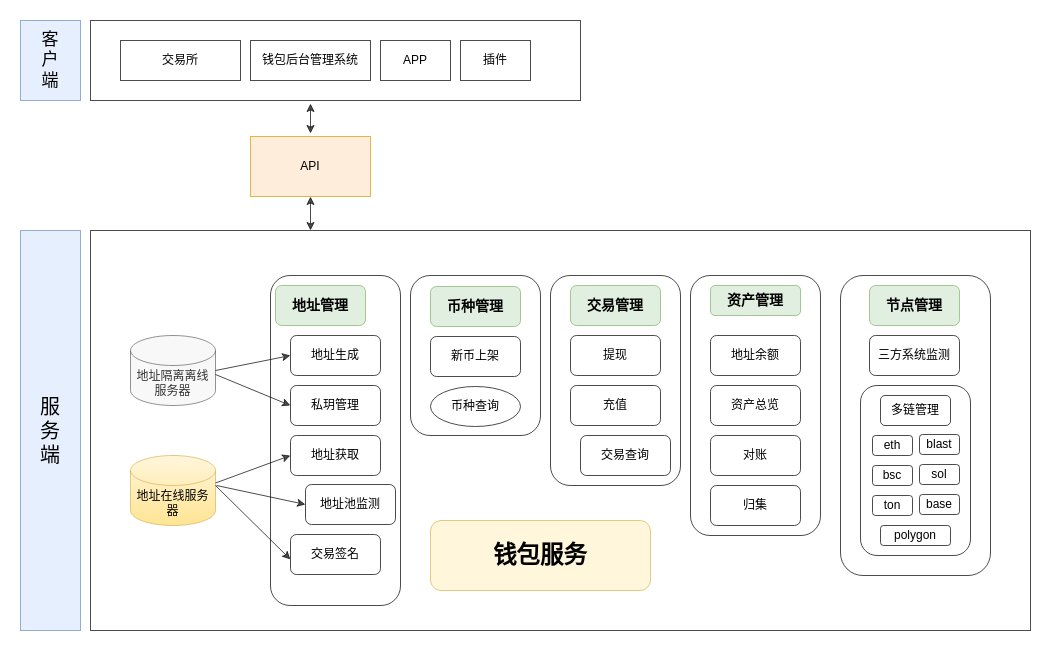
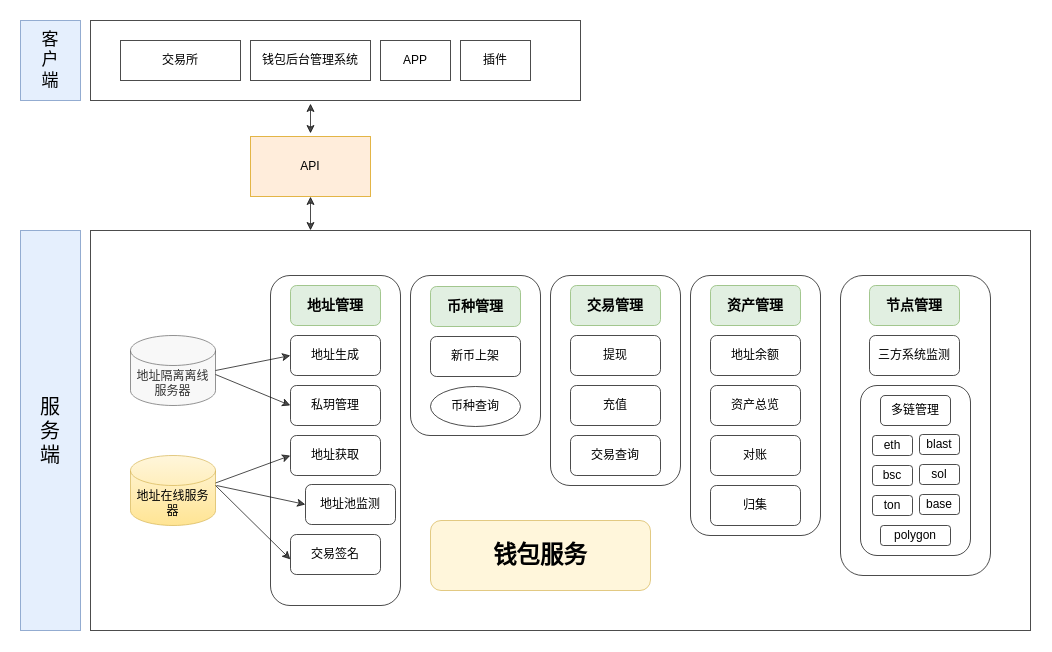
  <mxCell id="0" />
  <mxCell id="1" parent="0" />
  <mxCell id="2" value="" style="group;opacity=70;strokeWidth=1;fontSize=12;" vertex="1" connectable="0" parent="1"><mxGeometry x="20" y="20" width="1010" height="610" as="geometry" /></mxCell>
  <mxCell id="3" value="" style="rounded=0;whiteSpace=wrap;html=1;align=center;verticalAlign=middle;fontFamily=Helvetica;fontSize=12;opacity=70;strokeWidth=1;" vertex="1" parent="2"><mxGeometry x="70" width="490" height="80" as="geometry" /></mxCell>
  <mxCell id="4" value="交易所" style="rounded=0;whiteSpace=wrap;html=1;opacity=70;strokeWidth=1;" parent="2" vertex="1"><mxGeometry x="100" y="20" width="120" height="40" as="geometry" /></mxCell>
  <mxCell id="5" value="钱包后台管理系统" style="rounded=0;whiteSpace=wrap;html=1;opacity=70;strokeWidth=1;" vertex="1" parent="2"><mxGeometry x="230" y="20" width="120" height="40" as="geometry" /></mxCell>
  <mxCell id="6" value="" style="group;opacity=70;strokeWidth=1;" vertex="1" connectable="0" parent="2"><mxGeometry x="70" y="210" width="940" height="400" as="geometry" /></mxCell>
  <mxCell id="7" value="" style="rounded=0;whiteSpace=wrap;html=1;opacity=70;strokeWidth=1;" parent="6" vertex="1"><mxGeometry width="940" height="400" as="geometry" /></mxCell>
  <mxCell id="8" value="" style="group;opacity=70;strokeWidth=1;" vertex="1" connectable="0" parent="6"><mxGeometry x="320" y="45" width="130" height="160" as="geometry" /></mxCell>
  <mxCell id="9" value="&lt;h3&gt;&lt;br&gt;&lt;/h3&gt;" style="rounded=1;whiteSpace=wrap;html=1;align=left;verticalAlign=top;opacity=70;strokeWidth=1;" vertex="1" parent="8"><mxGeometry width="130" height="160" as="geometry" /></mxCell>
  <mxCell id="10" value="新币上架" style="rounded=1;whiteSpace=wrap;html=1;opacity=70;strokeWidth=1;" vertex="1" parent="8"><mxGeometry x="20" y="61" width="90" height="40" as="geometry" /></mxCell>
  <mxCell id="11" value="币种查询" style="ellipse;whiteSpace=wrap;html=1;opacity=70;strokeWidth=1;" vertex="1" parent="8"><mxGeometry x="20" y="111" width="90" height="40" as="geometry" /></mxCell>
  <mxCell id="12" value="&lt;h3 style=&quot;text-align: left;&quot;&gt;&lt;font style=&quot;font-size: 14px; line-height: 14px;&quot;&gt;币种管理&lt;/font&gt;&lt;/h3&gt;" style="rounded=1;whiteSpace=wrap;html=1;fillColor=#d5e8d4;strokeColor=#82b366;opacity=70;strokeWidth=1;" vertex="1" parent="8"><mxGeometry x="20" y="11" width="90" height="40" as="geometry" /></mxCell>
  <mxCell id="13" value="" style="group;opacity=70;strokeWidth=1;" vertex="1" connectable="0" parent="6"><mxGeometry x="750" y="45" width="150" height="300" as="geometry" /></mxCell>
  <mxCell id="14" value="&lt;h3&gt;&lt;br&gt;&lt;/h3&gt;" style="rounded=1;whiteSpace=wrap;html=1;align=left;verticalAlign=top;container=0;opacity=70;strokeWidth=1;" vertex="1" parent="13"><mxGeometry width="150" height="300" as="geometry" /></mxCell>
  <mxCell id="15" value="三方系统监测" style="rounded=1;whiteSpace=wrap;html=1;container=0;opacity=70;strokeWidth=1;" vertex="1" parent="13"><mxGeometry x="29" y="60" width="90" height="40" as="geometry" /></mxCell>
  <mxCell id="16" value="" style="rounded=1;whiteSpace=wrap;html=1;container=0;opacity=70;strokeWidth=1;" vertex="1" parent="13"><mxGeometry x="20" y="110" width="110" height="170" as="geometry" /></mxCell>
  <mxCell id="17" value="&lt;h3 style=&quot;text-align: left;&quot;&gt;&lt;font style=&quot;font-size: 14px; line-height: 14px;&quot;&gt;节点管理&lt;/font&gt;&lt;/h3&gt;" style="rounded=1;whiteSpace=wrap;html=1;fillColor=#d5e8d4;strokeColor=#82b366;container=0;opacity=70;strokeWidth=1;" vertex="1" parent="13"><mxGeometry x="29" y="10" width="90" height="40" as="geometry" /></mxCell>
  <mxCell id="18" value="&lt;span style=&quot;color: rgb(0, 0, 0); font-family: Helvetica; font-size: 12px; font-style: normal; font-variant-ligatures: normal; font-variant-caps: normal; font-weight: 400; letter-spacing: normal; orphans: 2; text-align: center; text-indent: 0px; text-transform: none; widows: 2; word-spacing: 0px; -webkit-text-stroke-width: 0px; white-space: normal; text-decoration-thickness: initial; text-decoration-style: initial; text-decoration-color: initial; float: none; background-color: rgb(255, 255, 255); display: inline !important;&quot;&gt;多链管理&lt;/span&gt;" style="rounded=1;whiteSpace=wrap;html=1;container=0;opacity=70;strokeWidth=1;" vertex="1" parent="13"><mxGeometry x="40" y="120" width="70" height="30" as="geometry" /></mxCell>
  <mxCell id="19" value="eth" style="rounded=1;whiteSpace=wrap;html=1;container=0;opacity=70;strokeWidth=1;" vertex="1" parent="13"><mxGeometry x="32" y="160" width="40" height="20" as="geometry" /></mxCell>
  <mxCell id="20" value="bsc" style="rounded=1;whiteSpace=wrap;html=1;container=0;opacity=70;strokeWidth=1;" vertex="1" parent="13"><mxGeometry x="32" y="190" width="40" height="20" as="geometry" /></mxCell>
  <mxCell id="21" value="polygon" style="rounded=1;whiteSpace=wrap;html=1;container=0;opacity=70;strokeWidth=1;" vertex="1" parent="13"><mxGeometry x="40" y="250" width="70" height="20" as="geometry" /></mxCell>
  <mxCell id="22" value="ton" style="rounded=1;whiteSpace=wrap;html=1;container=0;opacity=70;strokeWidth=1;" vertex="1" parent="13"><mxGeometry x="32" y="220" width="40" height="20" as="geometry" /></mxCell>
  <mxCell id="23" value="blast" style="rounded=1;whiteSpace=wrap;html=1;container=0;opacity=70;strokeWidth=1;" vertex="1" parent="13"><mxGeometry x="79" y="159" width="40" height="20" as="geometry" /></mxCell>
  <mxCell id="24" value="sol" style="rounded=1;whiteSpace=wrap;html=1;container=0;opacity=70;strokeWidth=1;" vertex="1" parent="13"><mxGeometry x="79" y="189" width="40" height="20" as="geometry" /></mxCell>
  <mxCell id="25" value="base" style="rounded=1;whiteSpace=wrap;html=1;container=0;opacity=70;strokeWidth=1;" vertex="1" parent="13"><mxGeometry x="79" y="219" width="40" height="20" as="geometry" /></mxCell>
  <mxCell id="26" value="" style="group;opacity=70;strokeWidth=1;" vertex="1" connectable="0" parent="6"><mxGeometry x="600" y="45" width="130" height="260" as="geometry" /></mxCell>
  <mxCell id="27" value="&lt;h3&gt;&lt;br&gt;&lt;/h3&gt;" style="rounded=1;whiteSpace=wrap;html=1;align=left;verticalAlign=top;opacity=70;strokeWidth=1;" parent="26" vertex="1"><mxGeometry width="130" height="260" as="geometry" /></mxCell>
  <mxCell id="28" value="地址余额" style="rounded=1;whiteSpace=wrap;html=1;opacity=70;strokeWidth=1;" parent="26" vertex="1"><mxGeometry x="20" y="60" width="90" height="40" as="geometry" /></mxCell>
  <mxCell id="29" value="资产总览" style="rounded=1;whiteSpace=wrap;html=1;opacity=70;strokeWidth=1;" parent="26" vertex="1"><mxGeometry x="20" y="110" width="90" height="40" as="geometry" /></mxCell>
- <mxCell id="30" value="&lt;h3 style=&quot;text-align: left;&quot;&gt;&lt;font style=&quot;font-size: 14px; line-height: 14px;&quot;&gt;资产管理&lt;/font&gt;&lt;/h3&gt;" style="rounded=1;whiteSpace=wrap;html=1;fillColor=#d5e8d4;strokeColor=#82b366;opacity=70;strokeWidth=1;" parent="26" vertex="1"><mxGeometry x="20" y="10" width="90" height="30" as="geometry" /></mxCell>
+ <mxCell id="30" value="&lt;h3 style=&quot;text-align: left;&quot;&gt;&lt;font style=&quot;font-size: 14px; line-height: 14px;&quot;&gt;资产管理&lt;/font&gt;&lt;/h3&gt;" style="rounded=1;whiteSpace=wrap;html=1;fillColor=#d5e8d4;strokeColor=#82b366;opacity=70;strokeWidth=1;" parent="26" vertex="1"><mxGeometry x="20" y="10" width="90" height="40" as="geometry" /></mxCell>
  <mxCell id="31" value="对账" style="rounded=1;whiteSpace=wrap;html=1;opacity=70;strokeWidth=1;" parent="26" vertex="1"><mxGeometry x="20" y="160" width="90" height="40" as="geometry" /></mxCell>
  <mxCell id="32" value="归集" style="rounded=1;whiteSpace=wrap;html=1;opacity=70;strokeWidth=1;" parent="26" vertex="1"><mxGeometry x="20" y="210" width="90" height="40" as="geometry" /></mxCell>
  <mxCell id="33" value="" style="group;opacity=70;strokeWidth=1;" vertex="1" connectable="0" parent="6"><mxGeometry x="460" y="45" width="130" height="210" as="geometry" /></mxCell>
  <mxCell id="34" value="&lt;h3&gt;&lt;br&gt;&lt;/h3&gt;" style="rounded=1;whiteSpace=wrap;html=1;align=left;verticalAlign=top;opacity=70;strokeWidth=1;" parent="33" vertex="1"><mxGeometry width="130" height="210" as="geometry" /></mxCell>
  <mxCell id="35" value="提现" style="rounded=1;whiteSpace=wrap;html=1;opacity=70;strokeWidth=1;" parent="33" vertex="1"><mxGeometry x="20" y="60" width="90" height="40" as="geometry" /></mxCell>
  <mxCell id="36" value="充值" style="rounded=1;whiteSpace=wrap;html=1;opacity=70;strokeWidth=1;" parent="33" vertex="1"><mxGeometry x="20" y="110" width="90" height="40" as="geometry" /></mxCell>
  <mxCell id="37" value="&lt;h3 style=&quot;text-align: left;&quot;&gt;&lt;font style=&quot;font-size: 14px; line-height: 14px;&quot;&gt;交易管理&lt;/font&gt;&lt;/h3&gt;" style="rounded=1;whiteSpace=wrap;html=1;fillColor=#d5e8d4;strokeColor=#82b366;opacity=70;strokeWidth=1;" parent="33" vertex="1"><mxGeometry x="20" y="10" width="90" height="40" as="geometry" /></mxCell>
- <mxCell id="38" value="交易查询" style="rounded=1;whiteSpace=wrap;html=1;opacity=70;strokeWidth=1;" parent="33" vertex="1"><mxGeometry x="30" y="160" width="90" height="40" as="geometry" /></mxCell>
+ <mxCell id="38" value="交易查询" style="rounded=1;whiteSpace=wrap;html=1;opacity=70;strokeWidth=1;" parent="33" vertex="1"><mxGeometry x="20" y="160" width="90" height="40" as="geometry" /></mxCell>
  <mxCell id="39" value="" style="group;opacity=70;strokeWidth=1;" vertex="1" connectable="0" parent="6"><mxGeometry x="40" y="45" width="270" height="330" as="geometry" /></mxCell>
  <mxCell id="40" value="&lt;h3&gt;&lt;br&gt;&lt;/h3&gt;" style="rounded=1;whiteSpace=wrap;html=1;align=left;verticalAlign=top;opacity=70;strokeWidth=1;" parent="39" vertex="1"><mxGeometry x="140" width="130" height="330" as="geometry" /></mxCell>
  <mxCell id="41" value="地址生成" style="rounded=1;whiteSpace=wrap;html=1;opacity=70;strokeWidth=1;" parent="39" vertex="1"><mxGeometry x="160" y="60" width="90" height="40" as="geometry" /></mxCell>
  <mxCell id="42" value="私玥管理" style="rounded=1;whiteSpace=wrap;html=1;opacity=70;strokeWidth=1;" parent="39" vertex="1"><mxGeometry x="160" y="110" width="90" height="40" as="geometry" /></mxCell>
- <mxCell id="43" value="&lt;h3 style=&quot;text-align: left;&quot;&gt;&lt;font style=&quot;font-size: 14px; line-height: 14px;&quot;&gt;地址管理&lt;/font&gt;&lt;/h3&gt;" style="rounded=1;whiteSpace=wrap;html=1;fillColor=#d5e8d4;strokeColor=#82b366;opacity=70;strokeWidth=1;" parent="39" vertex="1"><mxGeometry x="145" y="10" width="90" height="40" as="geometry" /></mxCell>
+ <mxCell id="43" value="&lt;h3 style=&quot;text-align: left;&quot;&gt;&lt;font style=&quot;font-size: 14px; line-height: 14px;&quot;&gt;地址管理&lt;/font&gt;&lt;/h3&gt;" style="rounded=1;whiteSpace=wrap;html=1;fillColor=#d5e8d4;strokeColor=#82b366;opacity=70;strokeWidth=1;" parent="39" vertex="1"><mxGeometry x="160" y="10" width="90" height="40" as="geometry" /></mxCell>
  <mxCell id="44" value="地址隔离离线服务器" style="shape=cylinder3;whiteSpace=wrap;html=1;boundedLbl=1;backgroundOutline=1;size=15;opacity=70;strokeWidth=1;fillColor=#f5f5f5;strokeColor=#666666;fontColor=#333333;" vertex="1" parent="39"><mxGeometry y="60" width="85" height="70" as="geometry" /></mxCell>
  <mxCell id="45" value="" style="endArrow=classic;html=1;rounded=0;exitX=1;exitY=0.5;exitDx=0;exitDy=0;exitPerimeter=0;opacity=70;strokeWidth=1;" edge="1" parent="39" source="44"><mxGeometry width="50" height="50" relative="1" as="geometry"><mxPoint x="110" y="130" as="sourcePoint" /><mxPoint x="160" y="80" as="targetPoint" /></mxGeometry></mxCell>
  <mxCell id="46" value="" style="endArrow=classic;html=1;rounded=0;entryX=0;entryY=0.5;entryDx=0;entryDy=0;opacity=70;strokeWidth=1;" edge="1" parent="39" target="42"><mxGeometry width="50" height="50" relative="1" as="geometry"><mxPoint x="85" y="99" as="sourcePoint" /><mxPoint x="155" y="129" as="targetPoint" /></mxGeometry></mxCell>
  <mxCell id="47" value="地址获取" style="rounded=1;whiteSpace=wrap;html=1;opacity=70;strokeWidth=1;" vertex="1" parent="39"><mxGeometry x="160" y="160" width="90" height="40" as="geometry" /></mxCell>
  <mxCell id="48" value="地址池监测" style="rounded=1;whiteSpace=wrap;html=1;opacity=70;strokeWidth=1;" vertex="1" parent="39"><mxGeometry x="175" y="209" width="90" height="40" as="geometry" /></mxCell>
  <mxCell id="49" value="交易签名" style="rounded=1;whiteSpace=wrap;html=1;opacity=70;strokeWidth=1;" vertex="1" parent="39"><mxGeometry x="160" y="259" width="90" height="40" as="geometry" /></mxCell>
  <mxCell id="50" value="地址在线服务器" style="shape=cylinder3;whiteSpace=wrap;html=1;boundedLbl=1;backgroundOutline=1;size=15;opacity=70;strokeWidth=1;fillColor=#fff2cc;strokeColor=#d6b656;gradientColor=#ffd966;" vertex="1" parent="39"><mxGeometry y="180" width="85" height="70" as="geometry" /></mxCell>
  <mxCell id="51" value="" style="endArrow=classic;html=1;rounded=0;exitX=1;exitY=0.5;exitDx=0;exitDy=0;exitPerimeter=0;entryX=0;entryY=0.5;entryDx=0;entryDy=0;opacity=70;strokeWidth=1;" edge="1" parent="39" target="47"><mxGeometry width="50" height="50" relative="1" as="geometry"><mxPoint x="85" y="207.5" as="sourcePoint" /><mxPoint x="160" y="192.5" as="targetPoint" /></mxGeometry></mxCell>
  <mxCell id="52" value="" style="endArrow=classic;html=1;rounded=0;entryX=0;entryY=0.5;entryDx=0;entryDy=0;opacity=70;strokeWidth=1;" edge="1" parent="39" target="48"><mxGeometry width="50" height="50" relative="1" as="geometry"><mxPoint x="86" y="210" as="sourcePoint" /><mxPoint x="156" y="229" as="targetPoint" /></mxGeometry></mxCell>
  <mxCell id="53" value="" style="endArrow=classic;html=1;rounded=0;entryX=0;entryY=0.5;entryDx=0;entryDy=0;exitX=1;exitY=0;exitDx=0;exitDy=25;exitPerimeter=0;opacity=70;strokeWidth=1;" edge="1" parent="39"><mxGeometry width="50" height="50" relative="1" as="geometry"><mxPoint x="85" y="210" as="sourcePoint" /><mxPoint x="160" y="284" as="targetPoint" /></mxGeometry></mxCell>
  <mxCell id="54" value="&lt;h3 style=&quot;text-align: left;&quot;&gt;&lt;span&gt;钱包服务&lt;/span&gt;&lt;/h3&gt;" style="rounded=1;whiteSpace=wrap;html=1;fillColor=#fff2cc;strokeColor=#d6b656;fontSize=20;opacity=70;strokeWidth=1;" vertex="1" parent="6"><mxGeometry x="340" y="290" width="220" height="70" as="geometry" /></mxCell>
  <mxCell id="55" value="&lt;font style=&quot;font-size: 20px;&quot;&gt;服&lt;/font&gt;&lt;div&gt;&lt;div&gt;&lt;font style=&quot;font-size: 20px;&quot;&gt;务&lt;/font&gt;&lt;/div&gt;&lt;div&gt;&lt;font style=&quot;font-size: 20px;&quot;&gt;端&lt;/font&gt;&lt;/div&gt;&lt;/div&gt;" style="rounded=0;whiteSpace=wrap;html=1;strokeColor=#6c8ebf;align=center;verticalAlign=middle;fontFamily=Helvetica;fontSize=12;fillColor=#dae8fc;opacity=70;strokeWidth=1;" vertex="1" parent="2"><mxGeometry y="210" width="60" height="400" as="geometry" /></mxCell>
  <mxCell id="56" value="&lt;font style=&quot;font-size: 17px;&quot;&gt;客&lt;/font&gt;&lt;div&gt;&lt;font style=&quot;font-size: 17px;&quot;&gt;户&lt;/font&gt;&lt;/div&gt;&lt;div&gt;&lt;font style=&quot;font-size: 17px;&quot;&gt;端&lt;/font&gt;&lt;/div&gt;" style="rounded=0;whiteSpace=wrap;html=1;strokeColor=#6c8ebf;align=center;verticalAlign=middle;fontFamily=Helvetica;fontSize=12;fillColor=#dae8fc;opacity=70;strokeWidth=1;" vertex="1" parent="2"><mxGeometry width="60" height="80" as="geometry" /></mxCell>
  <mxCell id="57" value="" style="endArrow=classic;startArrow=classic;html=1;rounded=0;fontFamily=Helvetica;fontSize=12;fontColor=default;opacity=70;strokeWidth=1;" edge="1" parent="2"><mxGeometry width="50" height="50" relative="1" as="geometry"><mxPoint x="290" y="113" as="sourcePoint" /><mxPoint x="290" y="83" as="targetPoint" /></mxGeometry></mxCell>
  <mxCell id="58" value="API" style="rounded=0;whiteSpace=wrap;html=1;strokeColor=#d79b00;align=center;verticalAlign=middle;fontFamily=Helvetica;fontSize=12;fontColor=default;fillColor=#ffe6cc;opacity=70;strokeWidth=1;" vertex="1" parent="2"><mxGeometry x="230" y="116" width="120" height="60" as="geometry" /></mxCell>
  <mxCell id="59" value="APP" style="rounded=0;whiteSpace=wrap;html=1;opacity=70;strokeWidth=1;" vertex="1" parent="2"><mxGeometry x="360" y="20" width="70" height="40" as="geometry" /></mxCell>
  <mxCell id="60" value="插件" style="rounded=0;whiteSpace=wrap;html=1;opacity=70;strokeWidth=1;" vertex="1" parent="2"><mxGeometry x="440" y="20" width="70" height="40" as="geometry" /></mxCell>
  <mxCell id="61" value="" style="endArrow=classic;startArrow=classic;html=1;rounded=0;fontFamily=Helvetica;fontSize=12;fontColor=default;entryX=0.5;entryY=1;entryDx=0;entryDy=0;opacity=70;strokeWidth=1;" edge="1" parent="2" target="58"><mxGeometry width="50" height="50" relative="1" as="geometry"><mxPoint x="290.0" y="210" as="sourcePoint" /><mxPoint x="290.0" y="180" as="targetPoint" /></mxGeometry></mxCell>
